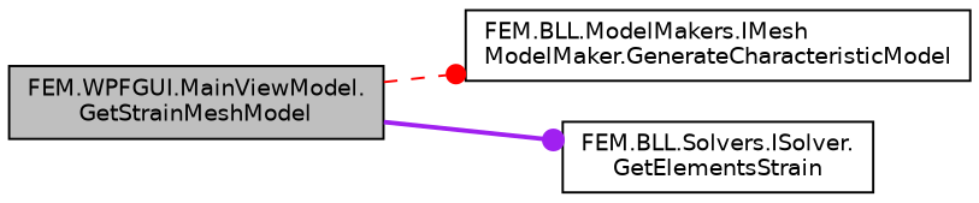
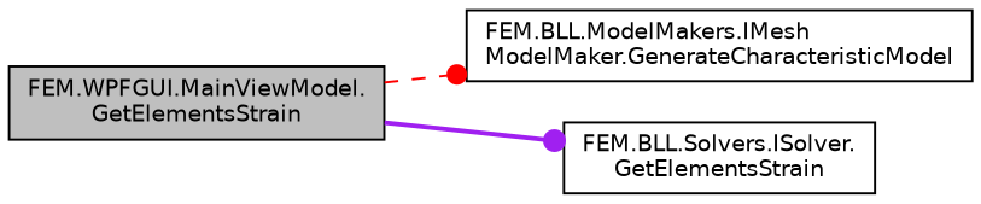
  digraph {
    rankdir=LR
    node [color=black fillcolor=white fontname=Helvetica fontsize=10 shape=record style=filled]
    edge [fontname=Helvetica fontsize=10 labelfontname=Helvetica labelfontsize=10 arrowhead=dot]
-   n1 [fillcolor=grey75 fontcolor=black height=0.2 label="FEM.WPFGUI.MainViewModel.\lGetStrainMeshModel" width=0.4]
+   n1 [fillcolor=grey75 fontcolor=black height=0.2 label="FEM.WPFGUI.MainViewModel.\lGetElementsStrain" width=0.4]
    n2 [height=0.2 label="FEM.BLL.ModelMakers.IMesh\lModelMaker.GenerateCharacteristicModel" width=0.4]
    n3 [height=0.2 label="FEM.BLL.Solvers.ISolver.\lGetElementsStrain" width=0.4]
    n1 -> n2 [color=red style=dashed]
    n1 -> n3 [color=purple style=bold]
  }
